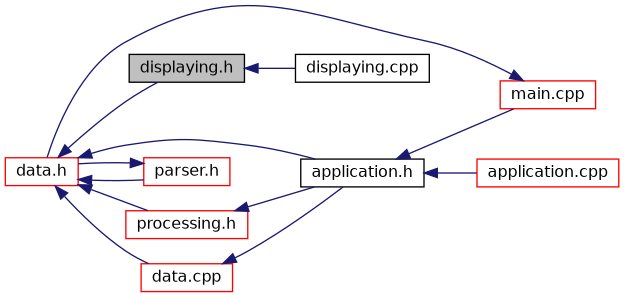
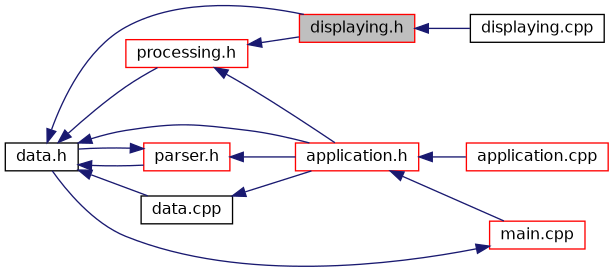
  digraph {
    rankdir=LR
    node [color=black fillcolor=white fontname=Helvetica fontsize=12 shape=record style=filled]
    edge [color=midnightblue dir=back fontname=Helvetica fontsize=12 labelfontname=Helvetica labelfontsize=12 style=solid]
-   n1 [fillcolor=grey75 fontcolor=black height=0.2 label="displaying.h" width=0.4]
+   n1 [color=red fillcolor=grey75 fontcolor=black height=0.2 label="displaying.h" width=0.4]
    n2 [height=0.2 label="displaying.cpp" width=0.4]
-   n3 [height=0.2 label="application.h" width=0.4]
+   n3 [color=red height=0.2 label="application.h" width=0.4]
    n4 [color=red height=0.2 label="application.cpp" width=0.4]
    n5 [color=red height=0.2 label="main.cpp" width=0.4]
-   n6 [color=red height=0.2 label="data.h" width=0.4]
+   n6 [height=0.2 label="data.h" width=0.4]
    n7 [color=red height=0.2 label="parser.h" width=0.4]
    n8 [color=red height=0.2 label="processing.h" width=0.4]
-   n9 [color=red height=0.2 label="data.cpp" width=0.4]
+   n9 [height=0.2 label="data.cpp" width=0.4]
    n1 -> n2
    n3 -> n4
    n3 -> n5
    n5 -> n6
    n6 -> n1
    n6 -> n3
    n6 -> n7
    n6 -> n8
    n6 -> n9
+   n7 -> n3
    n7 -> n6
+   n8 -> n1
    n8 -> n3
    n9 -> n3
  }
